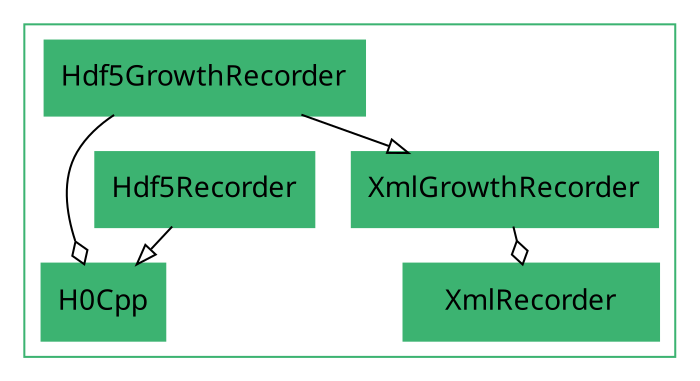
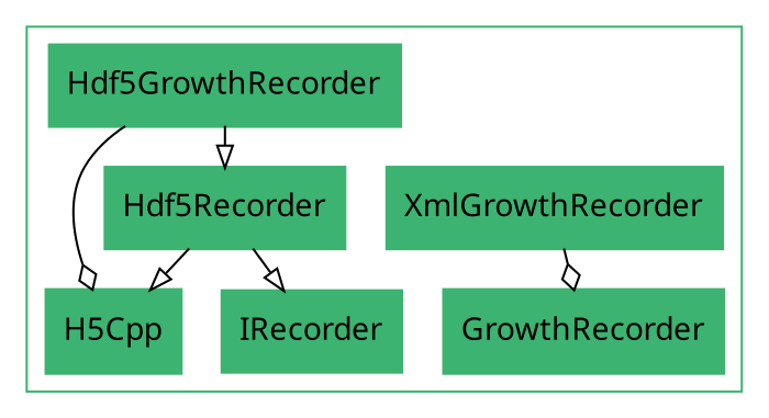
  digraph {
    fontname="Noto Sans"
    node [color=mediumseagreen fontname="Noto Sans" shape=record style=filled]
    edge [arrowhead=empty fontname="Noto Sans"]
-   n1 [label=H0Cpp]
+   n1 [label=H5Cpp]
    n2 [label=Hdf5GrowthRecorder]
    n3 [label=Hdf5Recorder]
+   n4 [label=IRecorder]
    n5 [label=XmlGrowthRecorder]
-   n6 [label=XmlRecorder]
+   n6 [label=GrowthRecorder]
    subgraph cluster_1 {
      color=mediumseagreen
      nodesep=0.98
      rankdir=BT
      ranksep=0.98
      n1
      n2
      n3
+     n4
      n5
      n6
    }
    n2 -> n1 [arrowhead=ediamond]
-   n2 -> n5
+   n2 -> n3
    n3 -> n1
+   n3 -> n4
    n5 -> n6 [arrowhead=ediamond]
  }
